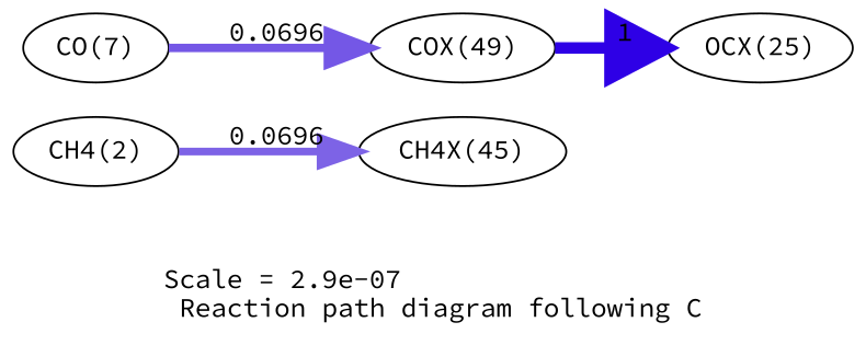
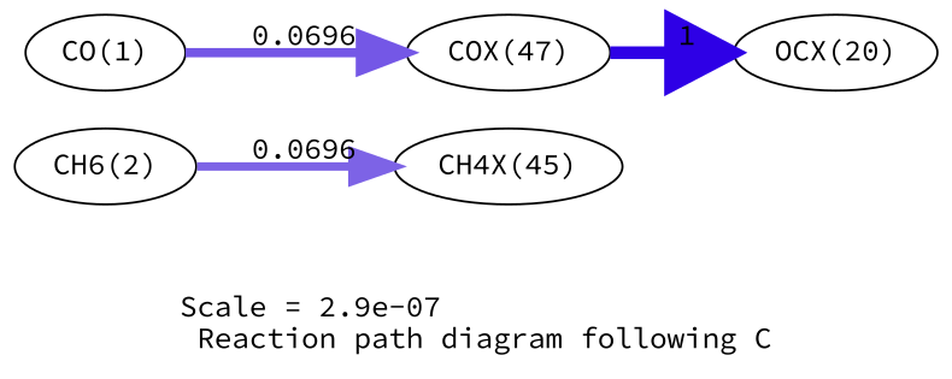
  digraph {
    fontname="Source Code Pro"
    label="Scale = 2.9e-07\l Reaction path diagram following C"
    rankdir=LR
    node [fontname="Source Code Pro"]
    edge [fontname="Source Code Pro"]
-   n1 [label="CH4(2)"]
+   n1 [label="CH6(2)"]
    n2 [label="CH4X(45)"]
-   n3 [label="CO(7)"]
-   n4 [label="COX(49)"]
-   n5 [label="OCX(25)"]
+   n3 [label="CO(1)"]
+   n4 [label="COX(47)"]
+   n5 [label="OCX(20)"]
    n1 -> n2 [arrowsize=1.99 color="0.7, 0.57, 0.9" label=" 0.0696" penwidth=3.99]
    n3 -> n4 [arrowsize=2.2 color="0.7, 0.619, 0.9" label=" 0.0696" penwidth=4.39]
    n4 -> n5 [arrowsize=3 color="0.7, 1.5, 0.9" label=" 1" penwidth=6]
  }
